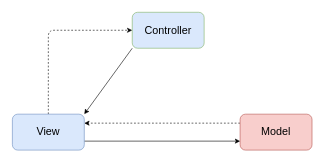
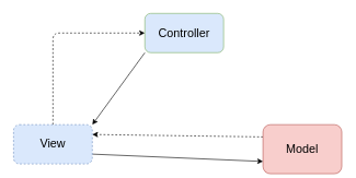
  <mxCell id="0" />
  <mxCell id="1" parent="0" />
  <mxCell id="2" style="edgeStyle=none;rounded=0;orthogonalLoop=1;jettySize=auto;html=1;exitX=0;exitY=0.25;exitDx=0;exitDy=0;entryX=1;entryY=0.25;entryDx=0;entryDy=0;fontSize=18;dashed=1;" edge="1" parent="1" source="3" target="6"><mxGeometry relative="1" as="geometry" /></mxCell>
- <mxCell id="3" value="Model" style="rounded=1;whiteSpace=wrap;html=1;fillColor=#f8cecc;strokeColor=#b85450;fontSize=18;" vertex="1" parent="1"><mxGeometry x="400" y="190" width="120" height="60" as="geometry" /></mxCell>
+ <mxCell id="3" value="Model" style="rounded=1;whiteSpace=wrap;html=1;fillColor=#f8cecc;strokeColor=#b85450;fontSize=18;" vertex="1" parent="1"><mxGeometry x="400" y="190" width="120" height="75" as="geometry" /></mxCell>
  <mxCell id="4" style="edgeStyle=none;rounded=0;orthogonalLoop=1;jettySize=auto;html=1;exitX=1;exitY=0.75;exitDx=0;exitDy=0;entryX=0;entryY=0.75;entryDx=0;entryDy=0;fontSize=18;" edge="1" parent="1" source="6" target="3"><mxGeometry relative="1" as="geometry" /></mxCell>
  <mxCell id="5" style="edgeStyle=orthogonalEdgeStyle;rounded=1;orthogonalLoop=1;jettySize=auto;html=1;exitX=0.5;exitY=0;exitDx=0;exitDy=0;entryX=0;entryY=0.5;entryDx=0;entryDy=0;dashed=1;fontSize=18;endSize=6;" edge="1" parent="1" source="6" target="8"><mxGeometry relative="1" as="geometry" /></mxCell>
- <mxCell id="6" value="View" style="rounded=1;whiteSpace=wrap;html=1;fillColor=#dae8fc;strokeColor=#6c8ebf;fontSize=18;" vertex="1" parent="1"><mxGeometry x="20" y="190" width="120" height="60" as="geometry" /></mxCell>
+ <mxCell id="6" value="View" style="rounded=1;whiteSpace=wrap;html=1;fillColor=#dae8fc;strokeColor=#6c8ebf;fontSize=18;dashed=1;" vertex="1" parent="1"><mxGeometry x="20" y="190" width="120" height="60" as="geometry" /></mxCell>
  <mxCell id="7" style="rounded=0;orthogonalLoop=1;jettySize=auto;html=1;exitX=0;exitY=1;exitDx=0;exitDy=0;entryX=1;entryY=0;entryDx=0;entryDy=0;fontSize=18;" edge="1" parent="1" source="8" target="6"><mxGeometry relative="1" as="geometry" /></mxCell>
  <mxCell id="8" value="Controller" style="rounded=1;whiteSpace=wrap;html=1;fillColor=#dae8fc;strokeColor=#82b366;fontSize=18;" vertex="1" parent="1"><mxGeometry x="220" y="20" width="120" height="60" as="geometry" /></mxCell>
